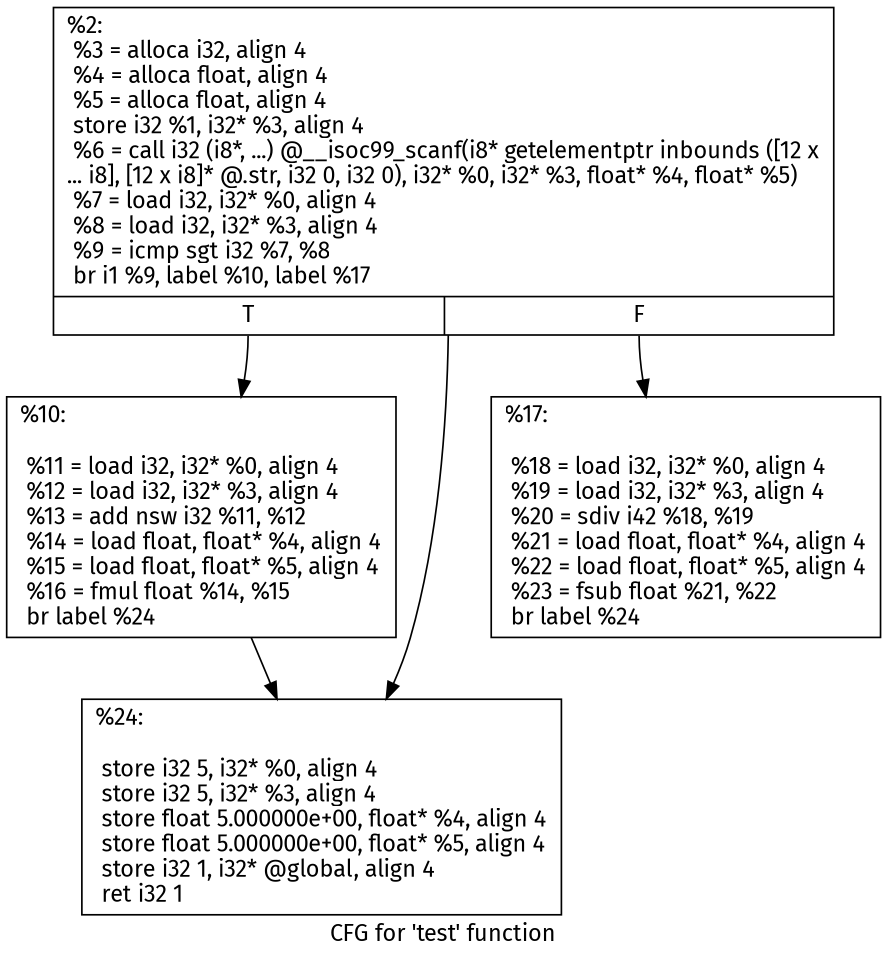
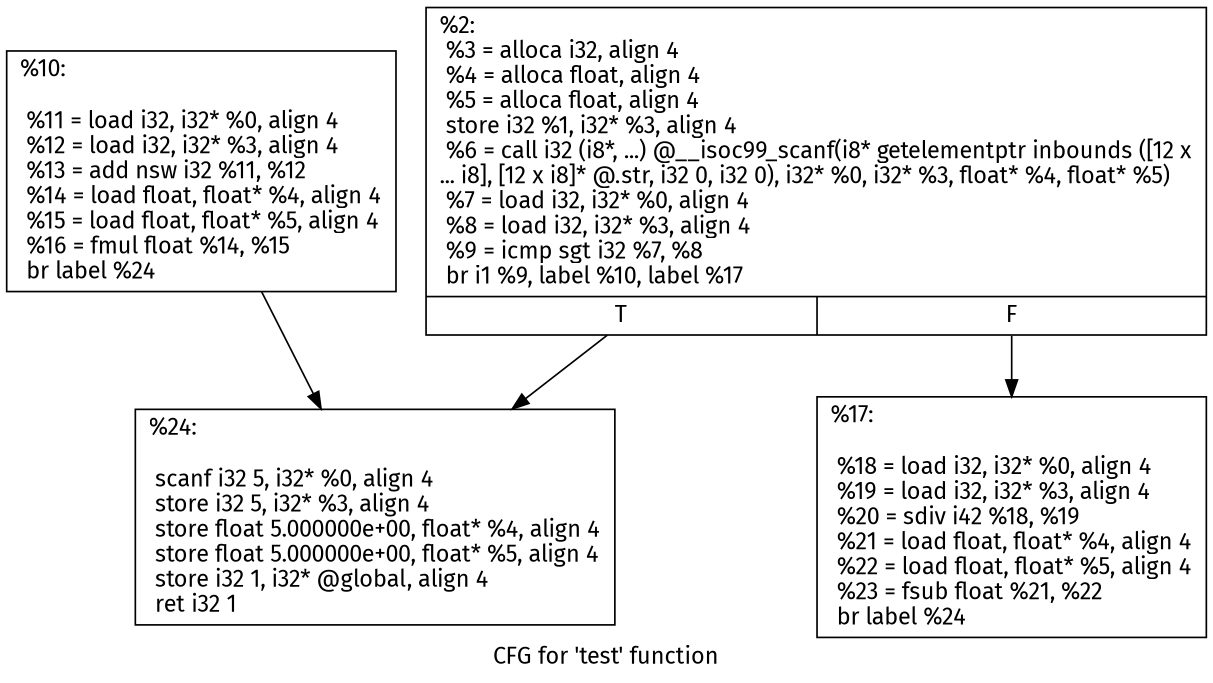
  digraph {
    fontname="Fira Sans"
    label="CFG for 'test' function"
    node [fontname="Fira Sans" shape=record]
    edge [fontname="Fira Sans"]
    n1 [label="{%2:\l  %3 = alloca i32, align 4\l  %4 = alloca float, align 4\l  %5 = alloca float, align 4\l  store i32 %1, i32* %3, align 4\l  %6 = call i32 (i8*, ...) @__isoc99_scanf(i8* getelementptr inbounds ([12 x\l... i8], [12 x i8]* @.str, i32 0, i32 0), i32* %0, i32* %3, float* %4, float* %5)\l  %7 = load i32, i32* %0, align 4\l  %8 = load i32, i32* %3, align 4\l  %9 = icmp sgt i32 %7, %8\l  br i1 %9, label %10, label %17\l|{<s0>T|<s1>F}}"]
    n2 [label="{%10:\l\l  %11 = load i32, i32* %0, align 4\l  %12 = load i32, i32* %3, align 4\l  %13 = add nsw i32 %11, %12\l  %14 = load float, float* %4, align 4\l  %15 = load float, float* %5, align 4\l  %16 = fmul float %14, %15\l  br label %24\l}"]
    n3 [label="{%17:\l\l  %18 = load i32, i32* %0, align 4\l  %19 = load i32, i32* %3, align 4\l  %20 = sdiv i42 %18, %19\l  %21 = load float, float* %4, align 4\l  %22 = load float, float* %5, align 4\l  %23 = fsub float %21, %22\l  br label %24\l}"]
-   n4 [label="{%24:\l\l  store i32 5, i32* %0, align 4\l  store i32 5, i32* %3, align 4\l  store float 5.000000e+00, float* %4, align 4\l  store float 5.000000e+00, float* %5, align 4\l  store i32 1, i32* @global, align 4\l  ret i32 1\l}"]
-   n1 -> n2 [tailport=s0]
+   n4 [label="{%24:\l\l  scanf i32 5, i32* %0, align 4\l  store i32 5, i32* %3, align 4\l  store float 5.000000e+00, float* %4, align 4\l  store float 5.000000e+00, float* %5, align 4\l  store i32 1, i32* @global, align 4\l  ret i32 1\l}"]
    n1 -> n3 [tailport=s1]
    n1 -> n4
    n2 -> n4
  }
